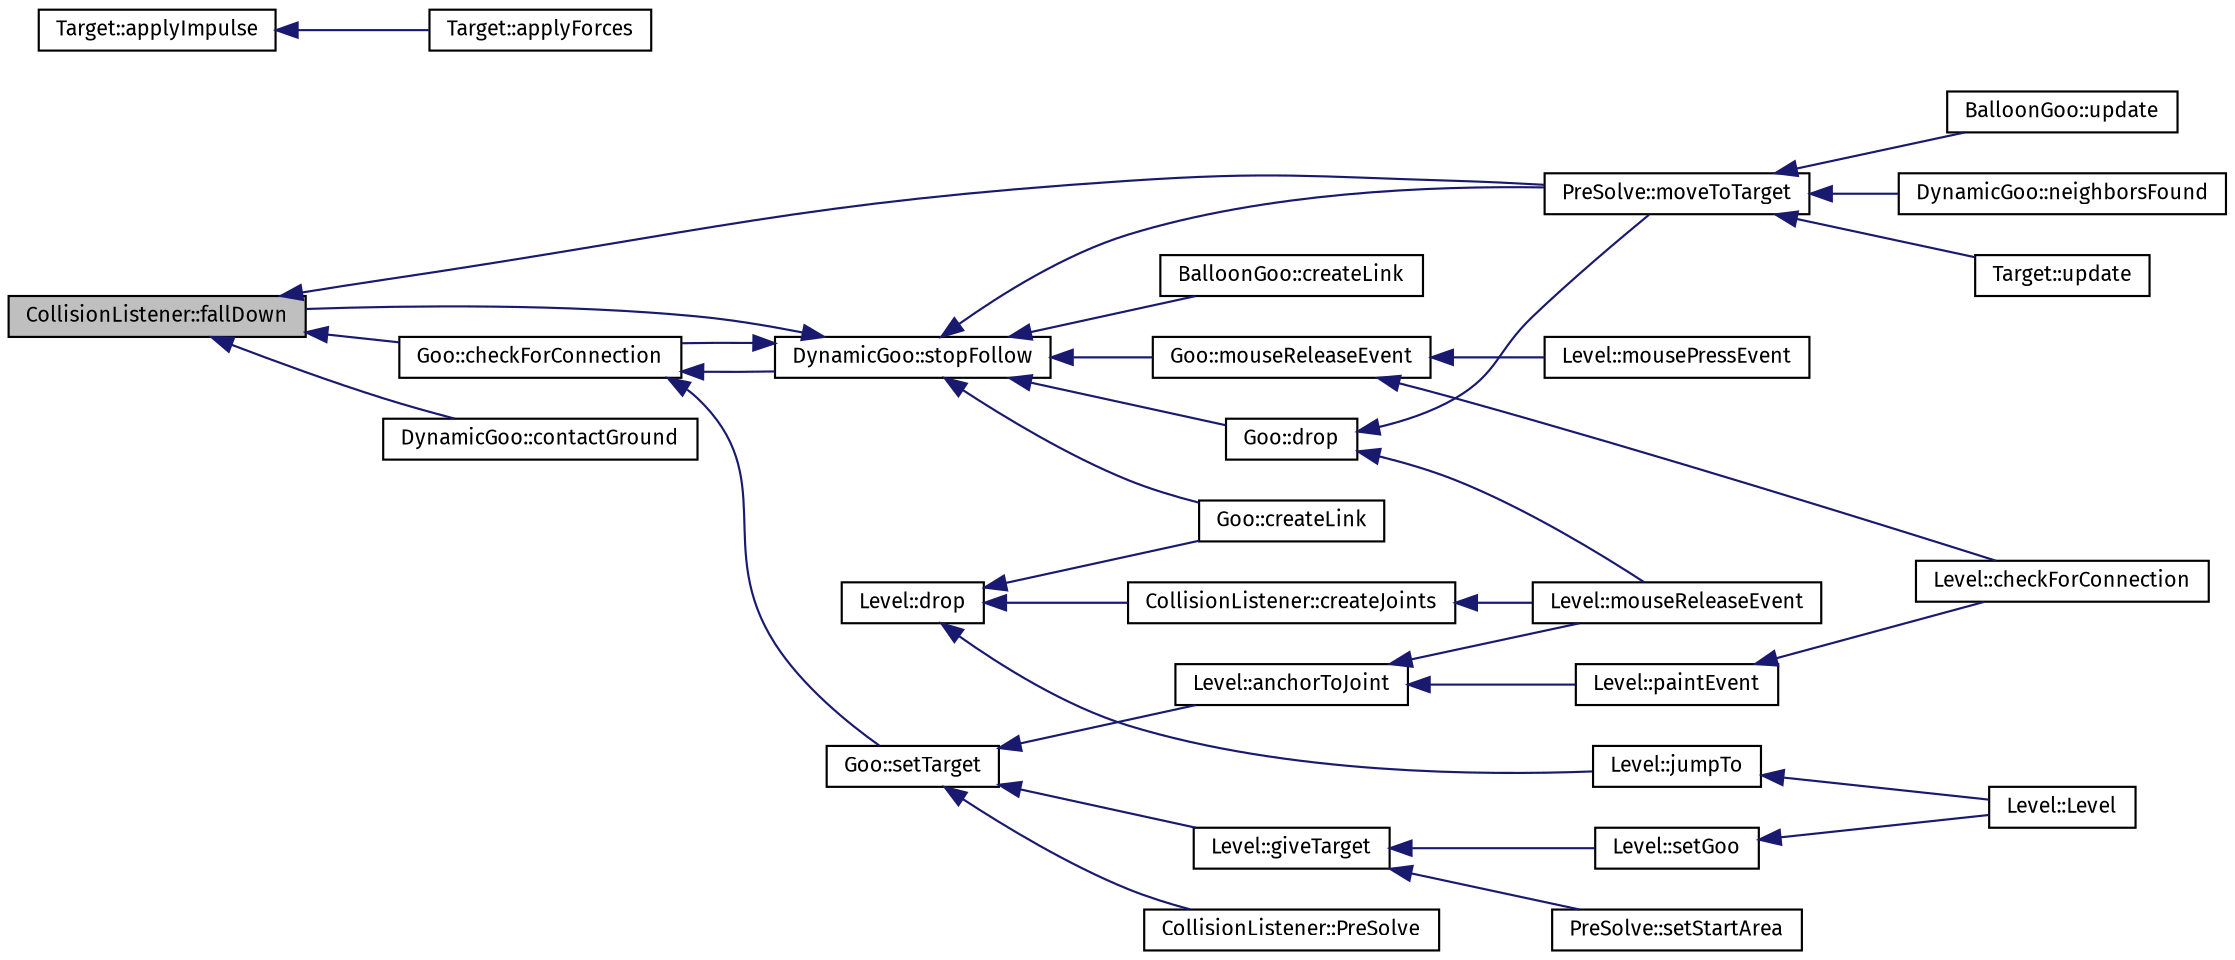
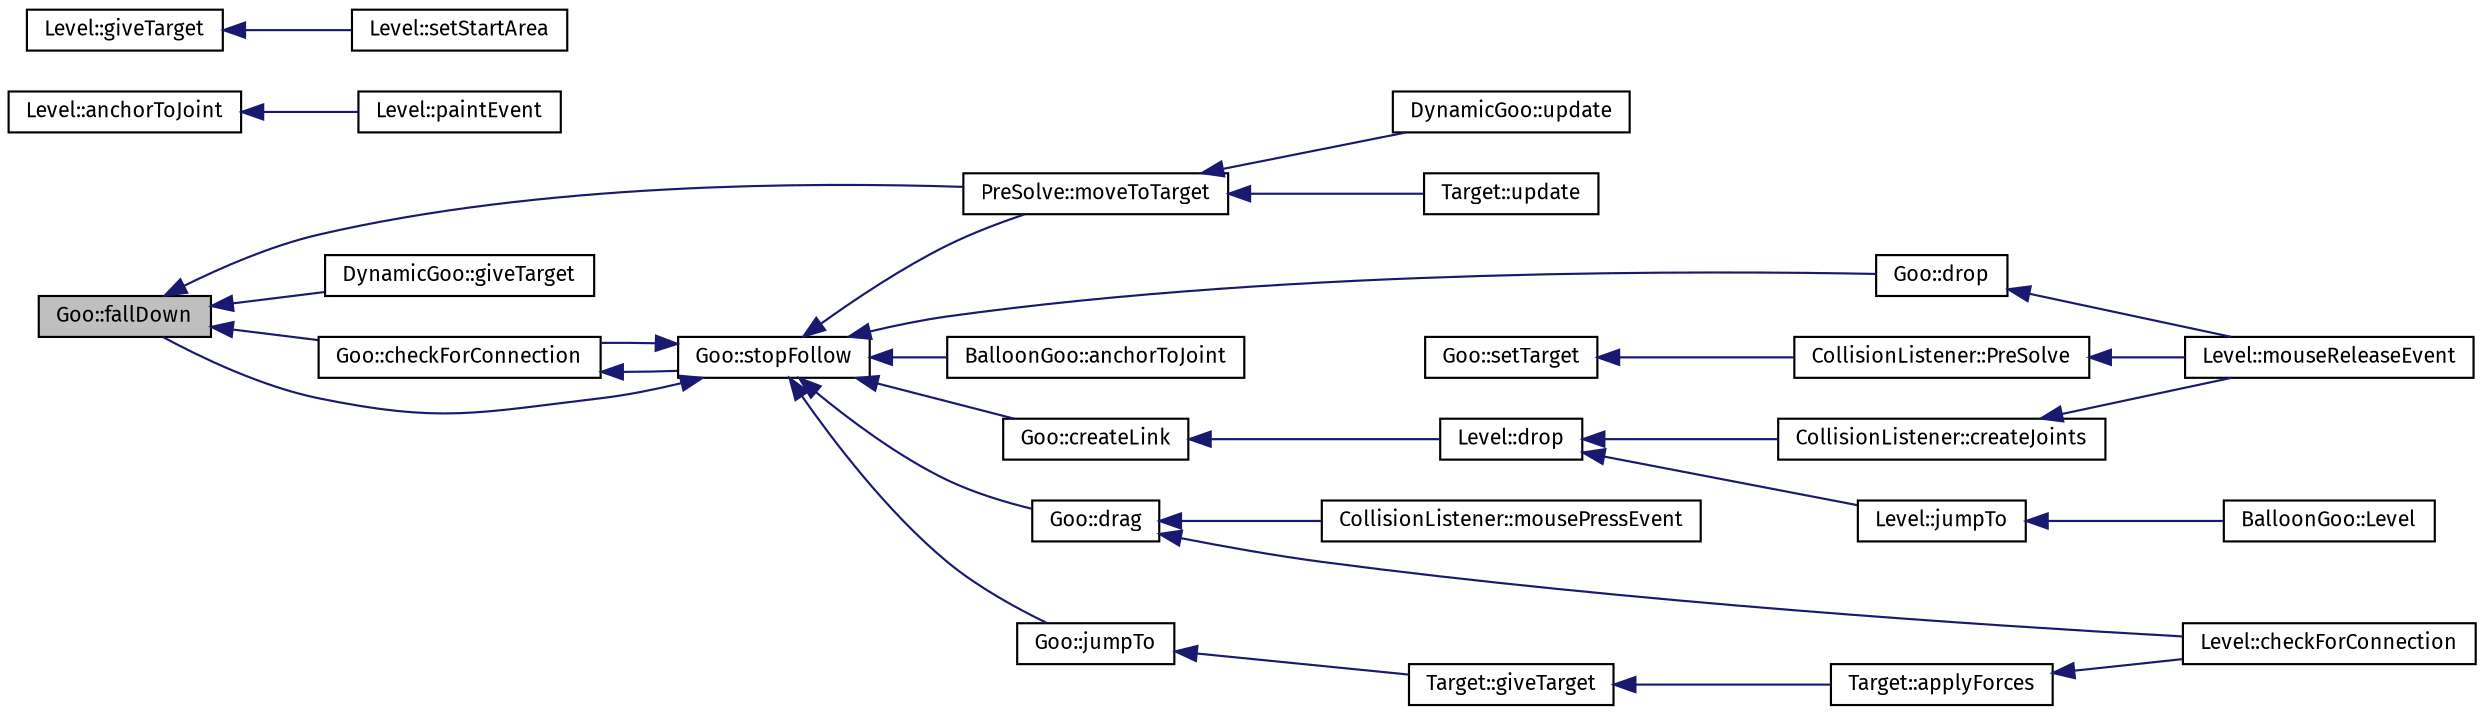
  digraph {
    fontname="Fira Sans"
    rankdir=LR
    node [color=black fillcolor=white fontname="Fira Sans" fontsize=10 shape=record style=filled]
    edge [color=midnightblue dir=back fontname="Fira Sans" fontsize=10 labelfontname=Helvetica labelfontsize=10 style=solid]
-   n1 [fillcolor=grey75 fontcolor=black height=0.2 label="CollisionListener::fallDown" width=0.4]
+   n1 [fillcolor=grey75 fontcolor=black height=0.2 label="Goo::fallDown" width=0.4]
    n2 [height=0.2 label="PreSolve::moveToTarget" width=0.4]
-   n3 [height=0.2 label="DynamicGoo::contactGround" width=0.4]
+   n3 [height=0.2 label="DynamicGoo::giveTarget" width=0.4]
    n4 [height=0.2 label="Goo::checkForConnection" width=0.4]
-   n5 [height=0.2 label="BalloonGoo::update" width=0.4]
-   n6 [height=0.2 label="DynamicGoo::neighborsFound" width=0.4]
+   n5 [height=0.2 label="DynamicGoo::update" width=0.4]
    n7 [height=0.2 label="Target::update" width=0.4]
    n8 [height=0.2 label="Goo::setTarget" width=0.4]
-   n9 [height=0.2 label="DynamicGoo::stopFollow" width=0.4]
+   n9 [height=0.2 label="Goo::stopFollow" width=0.4]
    n10 [height=0.2 label="CollisionListener::PreSolve" width=0.4]
    n11 [height=0.2 label="Level::anchorToJoint" width=0.4]
    n12 [height=0.2 label="Level::giveTarget" width=0.4]
-   n13 [height=0.2 label="BalloonGoo::createLink" width=0.4]
+   n13 [height=0.2 label="BalloonGoo::anchorToJoint" width=0.4]
+   n14 [height=0.2 label="Goo::jumpTo" width=0.4]
    n15 [height=0.2 label="Goo::createLink" width=0.4]
-   n16 [height=0.2 label="Goo::mouseReleaseEvent" width=0.4]
+   n16 [height=0.2 label="Goo::drag" width=0.4]
    n17 [height=0.2 label="Goo::drop" width=0.4]
    n18 [height=0.2 label="Level::paintEvent" width=0.4]
    n19 [height=0.2 label="Level::mouseReleaseEvent" width=0.4]
-   n20 [height=0.2 label="PreSolve::setStartArea" width=0.4]
-   n21 [height=0.2 label="Level::setGoo" width=0.4]
-   n22 [height=0.2 label="Level::Level" width=0.4]
-   n23 [height=0.2 label="Target::applyImpulse" width=0.4]
+   n20 [height=0.2 label="Level::setStartArea" width=0.4]
+   n22 [height=0.2 label="BalloonGoo::Level" width=0.4]
+   n23 [height=0.2 label="Target::giveTarget" width=0.4]
    n24 [height=0.2 label="Level::drop" width=0.4]
    n25 [height=0.2 label="Level::checkForConnection" width=0.4]
-   n26 [height=0.2 label="Level::mousePressEvent" width=0.4]
+   n26 [height=0.2 label="CollisionListener::mousePressEvent" width=0.4]
    n27 [height=0.2 label="Target::applyForces" width=0.4]
    n28 [height=0.2 label="CollisionListener::createJoints" width=0.4]
    n29 [height=0.2 label="Level::jumpTo" width=0.4]
    n1 -> n2
    n1 -> n3
    n1 -> n4
    n2 -> n5
-   n2 -> n6
    n2 -> n7
-   n4 -> n8
    n4 -> n9
    n8 -> n10
-   n8 -> n11
-   n8 -> n12
    n9 -> n1
    n9 -> n2
    n9 -> n4
    n9 -> n13
+   n9 -> n14
    n9 -> n15
    n9 -> n16
    n9 -> n17
    n11 -> n18
-   n11 -> n19
+   n10 -> n19
    n12 -> n20
-   n12 -> n21
-   n24 -> n15
+   n14 -> n23
+   n15 -> n24
    n16 -> n25
    n16 -> n26
-   n17 -> n2
    n17 -> n19
-   n21 -> n22
    n23 -> n27
    n24 -> n28
    n24 -> n29
-   n18 -> n25
+   n27 -> n25
    n28 -> n19
    n29 -> n22
  }
